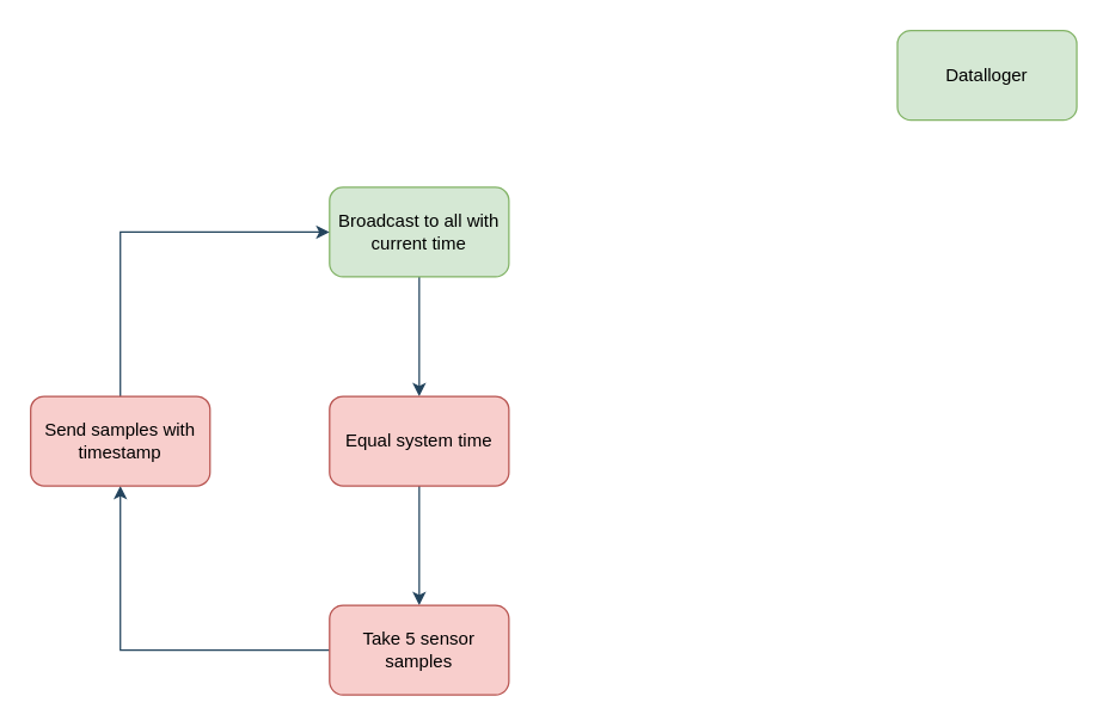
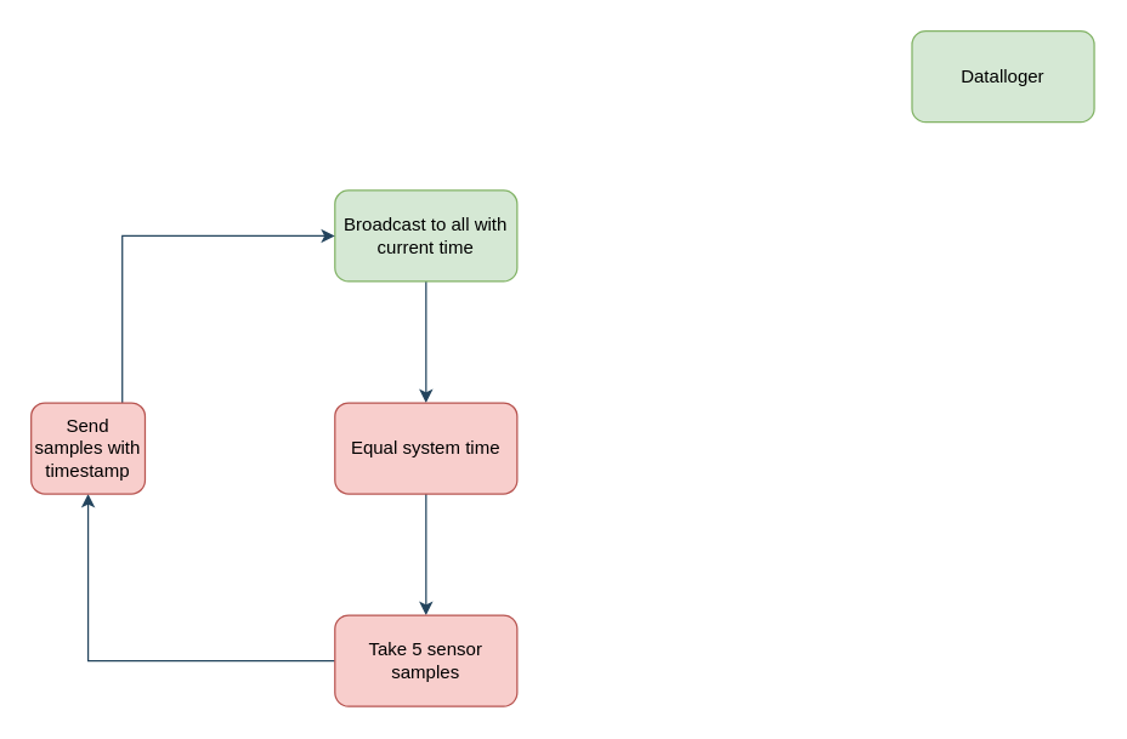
  <mxCell id="0" />
  <mxCell id="1" parent="0" />
  <mxCell id="2" value="" style="edgeStyle=orthogonalEdgeStyle;rounded=0;orthogonalLoop=1;jettySize=auto;html=1;fillColor=#bac8d3;strokeColor=#23445d;" edge="1" parent="1" source="3" target="6"><mxGeometry relative="1" as="geometry" /></mxCell>
  <mxCell id="3" value="Broadcast to all with current time" style="rounded=1;whiteSpace=wrap;html=1;fillColor=#d5e8d4;strokeColor=#82b366;" vertex="1" parent="1"><mxGeometry x="220" y="125" width="120" height="60" as="geometry" /></mxCell>
  <mxCell id="4" value="Datalloger" style="rounded=1;whiteSpace=wrap;html=1;fillColor=#d5e8d4;strokeColor=#82b366;" vertex="1" parent="1"><mxGeometry x="600" y="20" width="120" height="60" as="geometry" /></mxCell>
  <mxCell id="5" value="" style="edgeStyle=orthogonalEdgeStyle;rounded=0;orthogonalLoop=1;jettySize=auto;html=1;fillColor=#bac8d3;strokeColor=#23445d;" edge="1" parent="1" source="6" target="8"><mxGeometry relative="1" as="geometry" /></mxCell>
  <mxCell id="6" value="Equal system time" style="whiteSpace=wrap;html=1;fillColor=#f8cecc;strokeColor=#b85450;rounded=1;" vertex="1" parent="1"><mxGeometry x="220" y="265" width="120" height="60" as="geometry" /></mxCell>
  <mxCell id="7" value="" style="edgeStyle=orthogonalEdgeStyle;rounded=0;orthogonalLoop=1;jettySize=auto;html=1;fillColor=#bac8d3;strokeColor=#23445d;" edge="1" parent="1" source="8" target="10"><mxGeometry relative="1" as="geometry" /></mxCell>
  <mxCell id="8" value="Take 5 sensor samples" style="whiteSpace=wrap;html=1;fillColor=#f8cecc;strokeColor=#b85450;rounded=1;" vertex="1" parent="1"><mxGeometry x="220" y="405" width="120" height="60" as="geometry" /></mxCell>
  <mxCell id="9" style="edgeStyle=orthogonalEdgeStyle;rounded=0;orthogonalLoop=1;jettySize=auto;html=1;entryX=0;entryY=0.5;entryDx=0;entryDy=0;fillColor=#bac8d3;strokeColor=#23445d;" edge="1" parent="1" source="10" target="3"><mxGeometry relative="1" as="geometry"><Array as="points"><mxPoint x="80" y="155" /></Array></mxGeometry></mxCell>
- <mxCell id="10" value="Send samples with timestamp" style="whiteSpace=wrap;html=1;fillColor=#f8cecc;strokeColor=#b85450;rounded=1;" vertex="1" parent="1"><mxGeometry x="20" y="265" width="120" height="60" as="geometry" /></mxCell>
+ <mxCell id="10" value="Send samples with timestamp" style="whiteSpace=wrap;html=1;fillColor=#f8cecc;strokeColor=#b85450;rounded=1;" vertex="1" parent="1"><mxGeometry x="20" y="265" width="75" height="60" as="geometry" /></mxCell>
